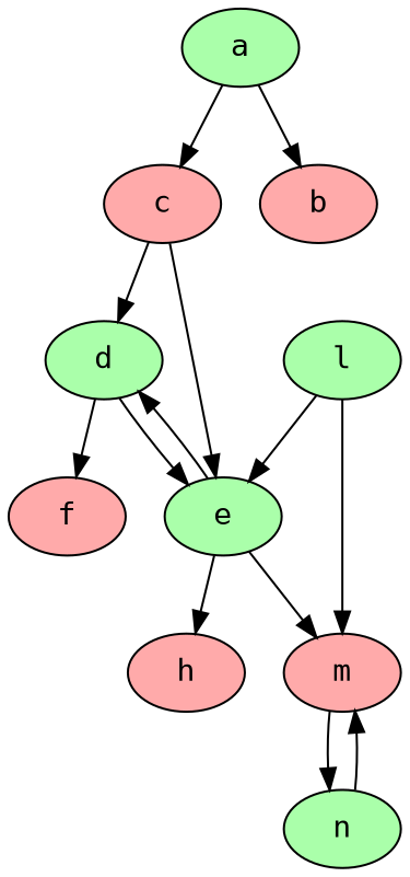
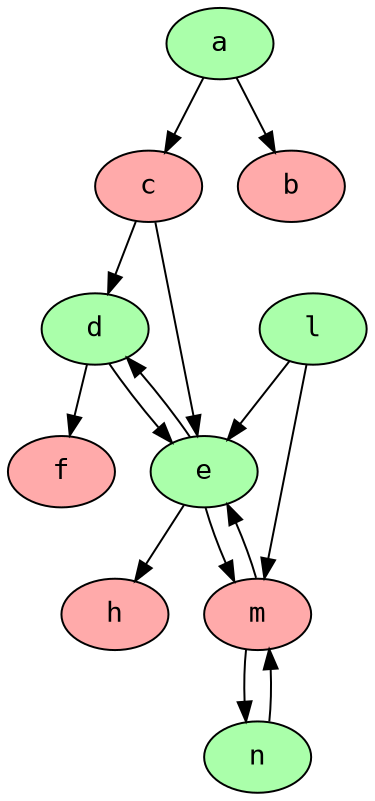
  digraph {
    fontname="DejaVu Sans Mono"
    node [fillcolor="#AAFFAA" fontcolor="#000000" fontname="DejaVu Sans Mono" fontsize=14 shape=oval style=filled]
    edge [dir=forward fontname="DejaVu Sans Mono"]
    a
    c [fillcolor="#FFAAAA"]
    b [fillcolor="#FFAAAA"]
    d
    e
    f [fillcolor="#FFAAAA"]
    m [fillcolor="#FFAAAA"]
    h [fillcolor="#FFAAAA"]
    n
    l
    a -> c
    a -> b
    c -> d
    c -> e
    d -> e
    d -> f
    e -> d
    e -> m
    e -> h
+   m -> e
    m -> n
    n -> m
    l -> e
    l -> m
  }
